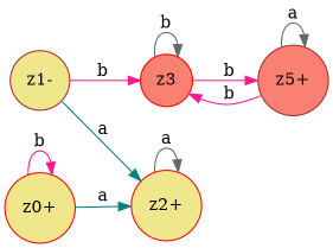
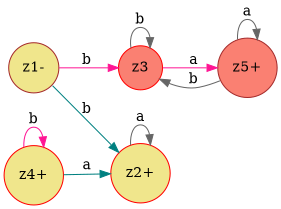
  digraph {
    rankdir=LR
    node [color=red fillcolor=khaki shape=circle style=filled]
    edge [color=gray40]
    n1 [color=brown label="z1-"]
    n2 [label="z2+"]
    n3 [fillcolor=salmon label=z3]
    n4 [color=brown fillcolor=salmon label="z5+"]
-   n5 [label="z0+"]
-   n1 -> n2 [color=teal label=a]
+   n5 [label="z4+"]
+   n1 -> n2 [color=teal label=b]
    n1 -> n3 [color=deeppink label=b]
    n2 -> n2 [label=a]
    n3 -> n3 [label=b]
-   n3 -> n4 [color=deeppink label=b]
-   n4 -> n3 [color=deeppink label=b]
+   n3 -> n4 [color=deeppink label=a]
+   n4 -> n3 [label=b]
    n4 -> n4 [label=a]
    n5 -> n2 [color=teal label=a]
    n5 -> n5 [color=deeppink label=b]
  }
